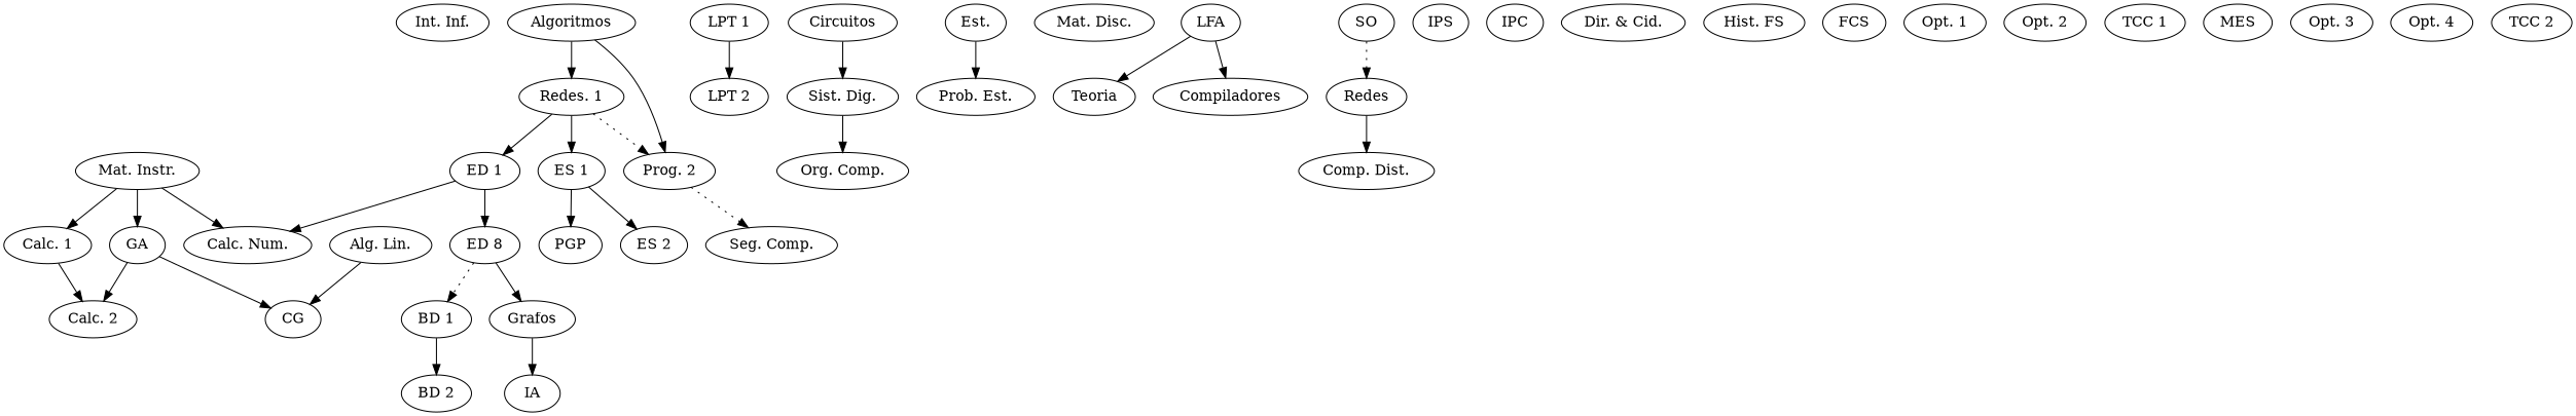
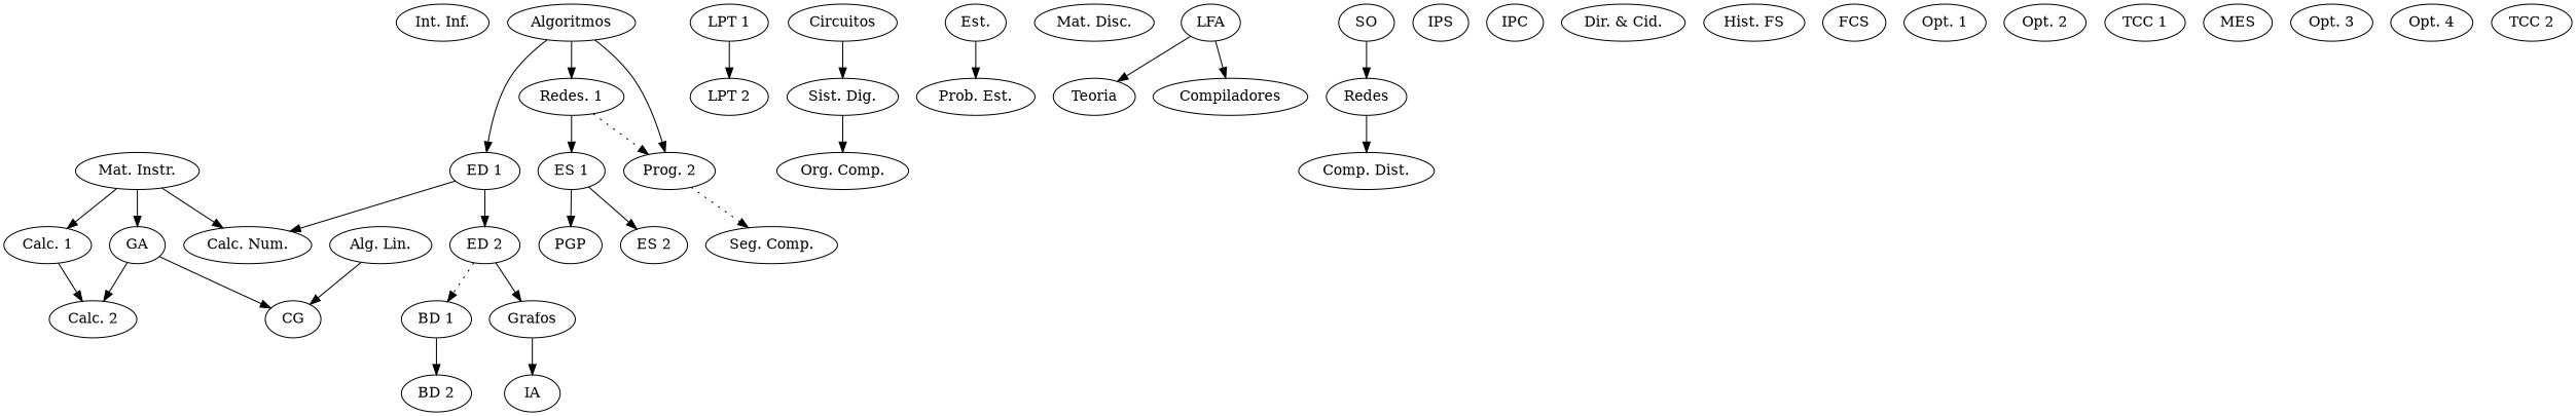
  digraph {
    ratiol=fill
    title="Grafo de pre-requisitos"
    n1 [label="Int. Inf."]
    n2 [label="Mat. Instr."]
    n3 [label=GA]
    n4 [label="Calc. 1"]
    n5 [label="Calc. Num."]
    n6 [label=CG]
    n7 [label="Calc. 2"]
    n8 [label="LPT 1"]
    n9 [label="LPT 2"]
    n10 [label=Algoritmos]
    n11 [label="ED 1"]
    n12 [label="Redes. 1"]
    n13 [label="Prog. 2"]
-   n14 [label="ED 8"]
+   n14 [label="ED 2"]
    n15 [label="ES 1"]
    n16 [label="Seg. Comp."]
    n17 [label=Circuitos]
    n18 [label="Sist. Dig."]
    n19 [label="Org. Comp."]
    n20 [label="Alg. Lin."]
    n21 [label="Est."]
    n22 [label="Prob. Est."]
    n23 [label="BD 1"]
    n24 [label=Grafos]
    n25 [label="Mat. Disc."]
    n26 [label="BD 2"]
    n27 [label=LFA]
    n28 [label=Teoria]
    n29 [label=Compiladores]
    n30 [label=IA]
    n31 [label="ES 2"]
    n32 [label=PGP]
    n33 [label=SO]
    n34 [label=Redes]
    n35 [label=IPS]
    n36 [label=IPC]
    n37 [label="Dir. & Cid."]
    n38 [label="Comp. Dist."]
    n39 [label="Hist. FS"]
    n40 [label=FCS]
    n41 [label="Opt. 1"]
    n42 [label="Opt. 2"]
    n43 [label="TCC 1"]
    n44 [label=MES]
    n45 [label="Opt. 3"]
    n46 [label="Opt. 4"]
    n47 [label="TCC 2"]
    n2 -> n3 [style=solid]
    n2 -> n4
    n2 -> n5
    n3 -> n6
    n3 -> n7
    n4 -> n7
    n8 -> n9
-   n12 -> n11
+   n10 -> n11
    n10 -> n12
    n10 -> n13
    n11 -> n5
    n11 -> n14
    n12 -> n13 [style=dotted]
    n12 -> n15
    n13 -> n16 [style=dotted]
    n14 -> n23 [style=dotted]
    n14 -> n24
    n15 -> n31
    n15 -> n32
    n17 -> n18
    n18 -> n19
    n20 -> n6
    n21 -> n22
    n23 -> n26
    n24 -> n30
    n27 -> n28
    n27 -> n29
-   n33 -> n34 [style=dotted]
+   n33 -> n34
    n34 -> n38
  }
